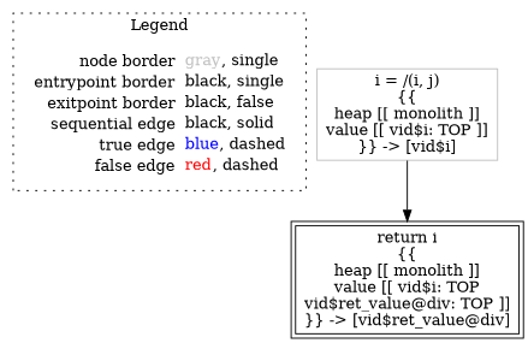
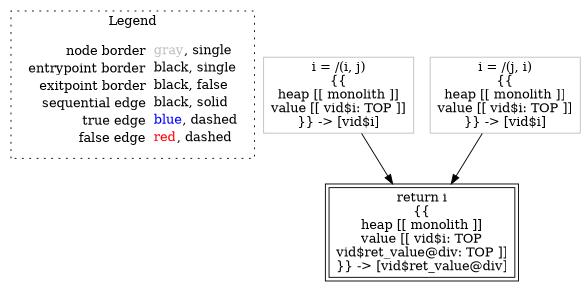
  digraph {
    node [shape=rect color=gray]
    edge [color=black]
    n1 [label=<<table border="0" cellpadding="2" cellspacing="0" cellborder="0"><tr><td align="right">node border&nbsp;</td><td align="left"><font color="gray">gray</font>, single</td></tr><tr><td align="right">entrypoint border&nbsp;</td><td align="left"><font color="black">black</font>, single</td></tr><tr><td align="right">exitpoint border&nbsp;</td><td align="left"><font color="black">black</font>, false</td></tr><tr><td align="right">sequential edge&nbsp;</td><td align="left"><font color="black">black</font>, solid</td></tr><tr><td align="right">true edge&nbsp;</td><td align="left"><font color="blue">blue</font>, dashed</td></tr><tr><td align="right">false edge&nbsp;</td><td align="left"><font color="red">red</font>, dashed</td></tr></table>> shape=plaintext color=""]
    n2 [label=<i = /(i, j)<BR/>{{<BR/>heap [[ monolith ]]<BR/>value [[ vid$i: TOP ]]<BR/>}} -&gt; [vid$i]>]
    n3 [color=black label=<return i<BR/>{{<BR/>heap [[ monolith ]]<BR/>value [[ vid$i: TOP<BR/>vid$ret_value@div: TOP ]]<BR/>}} -&gt; [vid$ret_value@div]> peripheries=2]
+   n4 [label=<i = /(j, i)<BR/>{{<BR/>heap [[ monolith ]]<BR/>value [[ vid$i: TOP ]]<BR/>}} -&gt; [vid$i]>]
    subgraph cluster_1 {
      label=Legend
      style=dotted
      n1
    }
    n2 -> n3
+   n4 -> n3
  }
